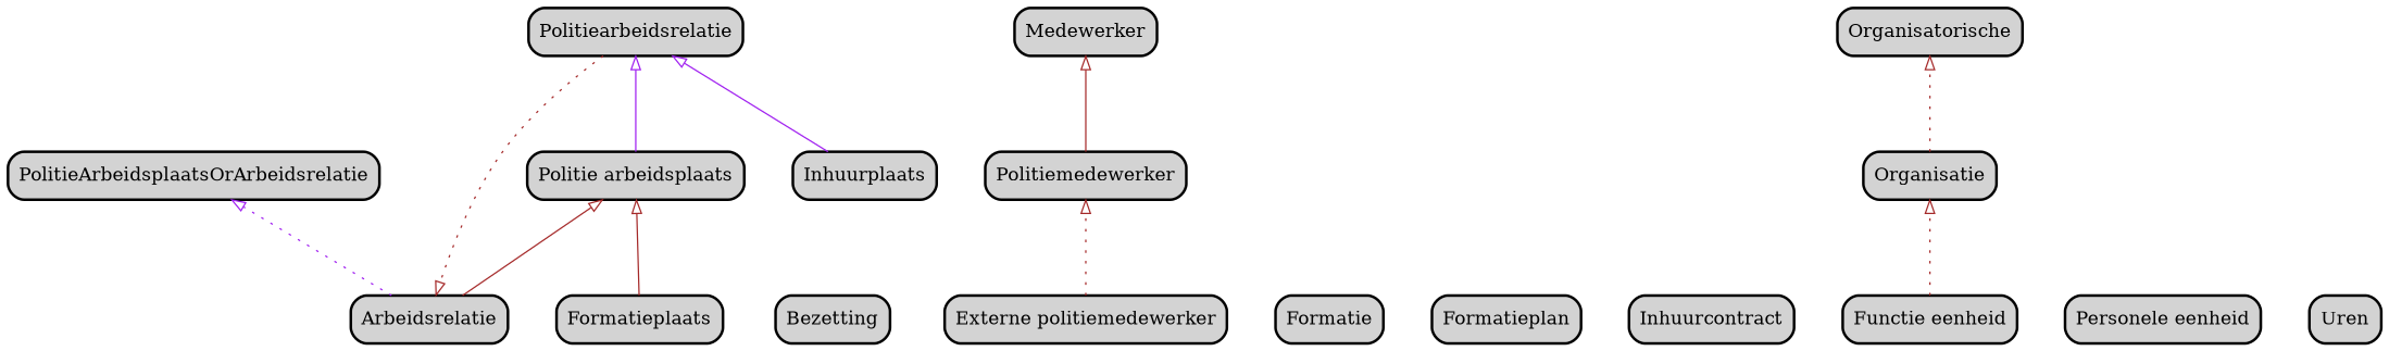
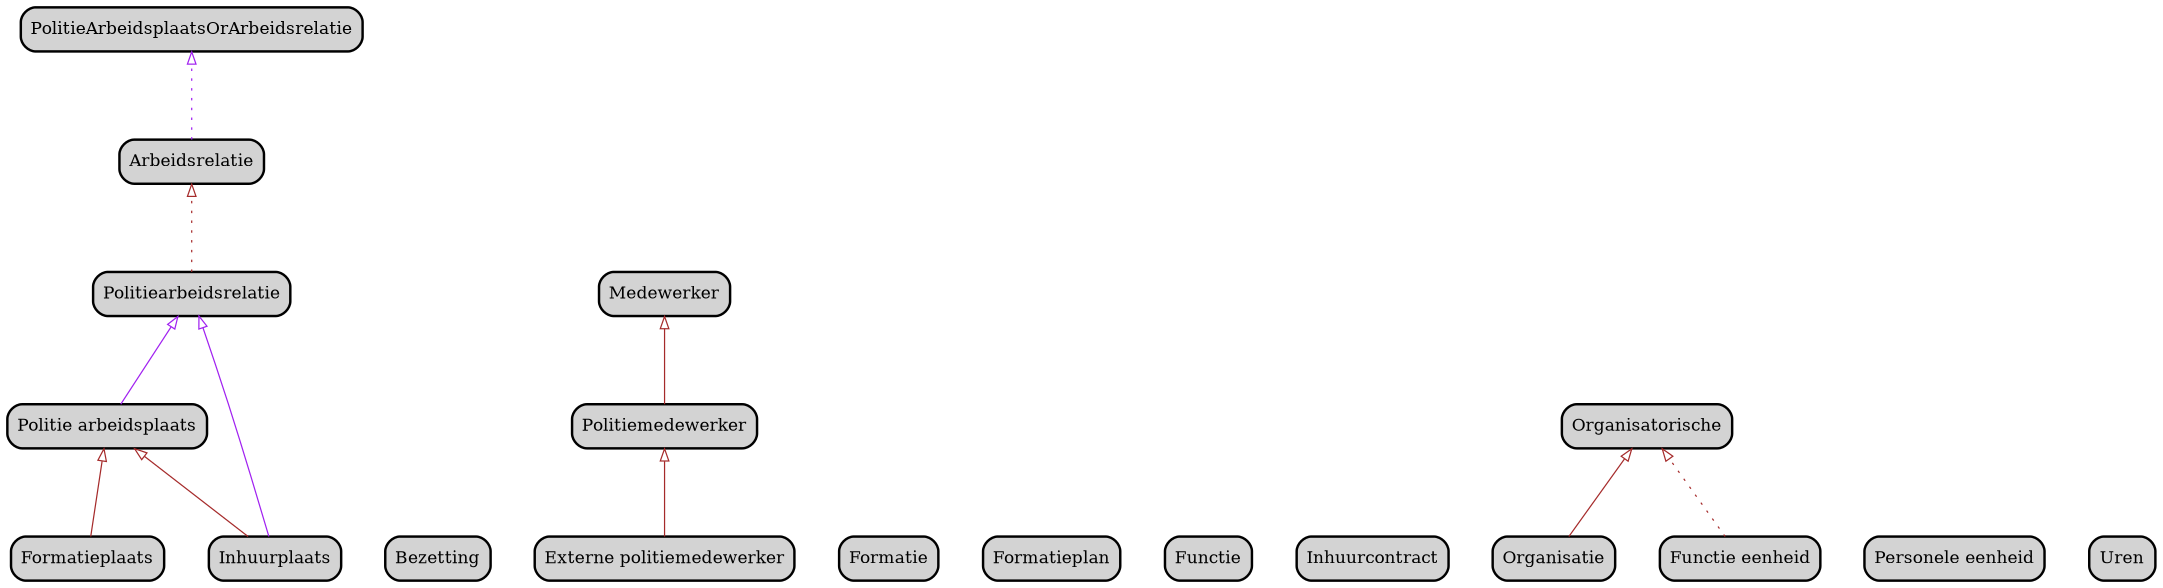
  digraph {
    bgcolor=white
    nodesep=0.5
    rank=same
    rankdir=BT
    ranksep=1
    remincross=true
    node [bgcolor=lightgray shape=box style="rounded,filled,bold"]
    edge [arrowhead=onormal color=brown style=dotted]
    n1 [label=Arbeidsrelatie]
    n2 [label=PolitieArbeidsplaatsOrArbeidsrelatie]
    n3 [label=Bezetting]
    n4 [label="Externe politiemedewerker"]
    n5 [label=Politiemedewerker]
    n6 [label=Medewerker]
    n7 [label=Formatie]
    n8 [label=Formatieplaats]
    n9 [label="Politie arbeidsplaats"]
    n10 [label=Politiearbeidsrelatie]
    n11 [label=Formatieplan]
+   n12 [label=Functie]
    n13 [label=Inhuurcontract]
    n14 [label=Inhuurplaats]
    n15 [label=Organisatie]
    n16 [label=Organisatorische]
    n17 [label="Functie eenheid"]
    n18 [label="Personele eenheid"]
    n19 [label=Uren]
    n1 -> n2 [color=purple]
-   n4 -> n5
+   n4 -> n5 [style=solid]
    n5 -> n6 [style=solid]
    n8 -> n9 [style=solid]
    n9 -> n10 [color=purple style=solid]
    n10 -> n1
-   n1 -> n9 [style=solid]
+   n14 -> n9 [style=solid]
    n14 -> n10 [color=purple style=solid]
-   n15 -> n16
-   n17 -> n15
+   n15 -> n16 [style=solid]
+   n17 -> n16
  }
